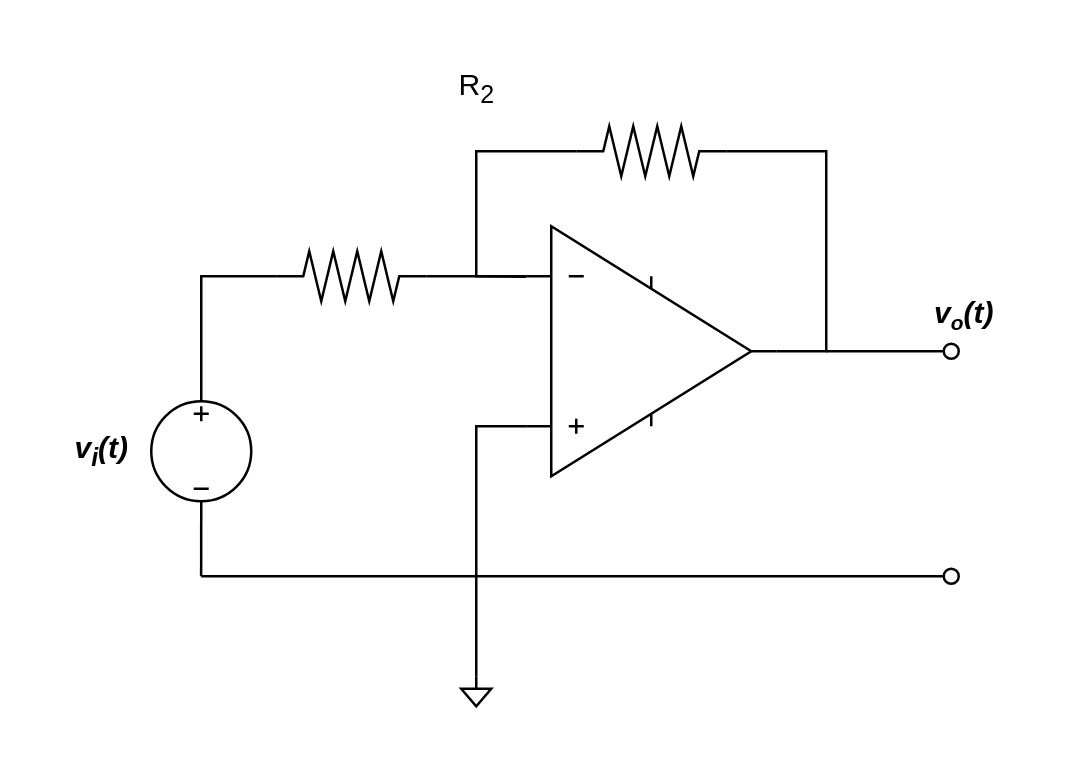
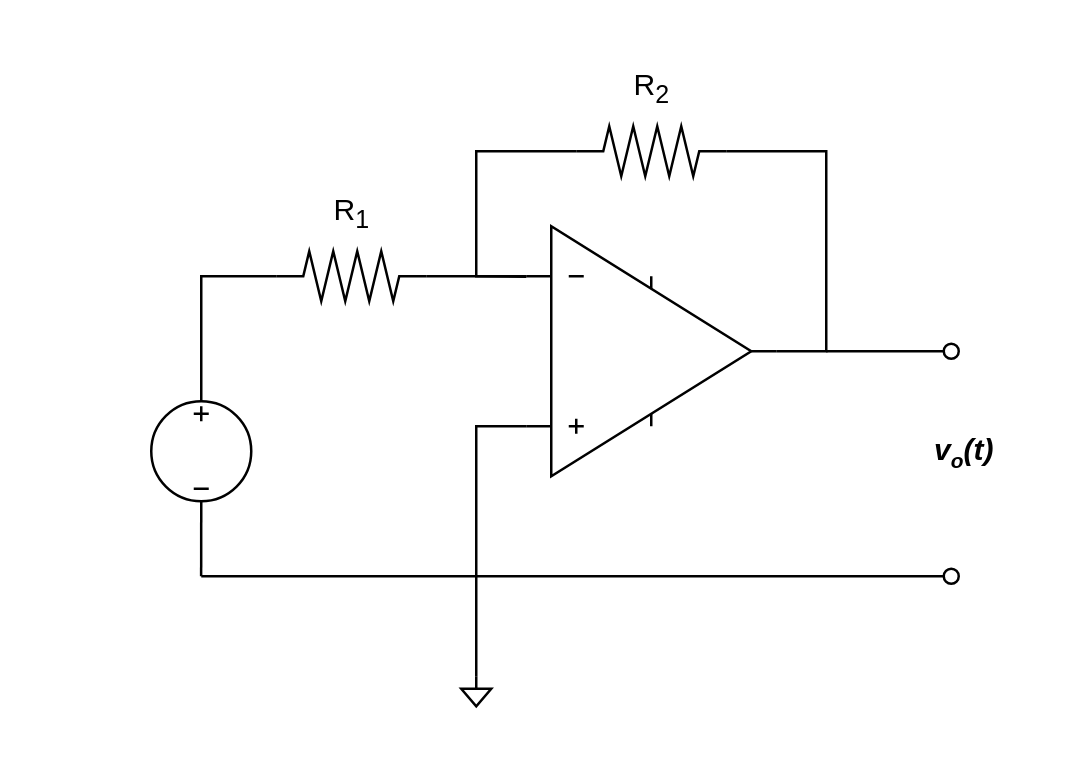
  <mxCell id="0" />
  <mxCell id="1" parent="0" />
  <mxCell id="2" style="edgeStyle=orthogonalEdgeStyle;rounded=0;orthogonalLoop=1;jettySize=auto;html=1;exitX=0;exitY=0.8;exitDx=0;exitDy=0;entryX=0.5;entryY=0;entryDx=0;entryDy=0;endArrow=none;endFill=0;" edge="1" parent="1" source="3" target="4"><mxGeometry relative="1" as="geometry" /></mxCell>
  <mxCell id="3" value="" style="shape=stencil(rZbRboMgGIWfhttFIUZ3ubjtPailk5SCAdpub18UbQpWZsHEmPAf+TyeH1SAatXijgCYtQB9AgjzLDNnM756Y6w60mhbvGBJ8Y4RqygtxZFc6V6PDMpbIqnuVfQFsg9zTX+guhGcGwgVXDnKg25gmHIzN/u1sPH2f+PoDdpxZ+5wIprI0aatAvgdDa62AuceuNjM8YTyw0iDVM8hqDaVpY6heoeb448UZ76fz1rUDkKSJ8JdpozZ1RR4qA7362wmTPJJXMhDL7wuh/KaCIzyZcJ9P7zCeHcZxSpEw4QK5WDqC1GYTf1fiNsn7T7iBkmvQ4RMVOkm1iFcE1Hd9l3EMFwbhYuAxes2fES6izLdRUxL8jJ5YUCU7MJbnmUZ4cLLAiVnEbNTvSzCiMg31TBt9r0YqvaXZSjcAA==);whiteSpace=wrap;html=1;" vertex="1" parent="1"><mxGeometry x="210" y="90" width="100" height="100" as="geometry" /></mxCell>
  <mxCell id="4" value="" style="shape=stencil(tZRNDoIwEIVP063pj7g3qPcoOEojtKRU1NtbqBgr1CjChmTey3y8ZqZFLK4yXgKiOENsgyil2H5sefFLXpWQGqfVXAue5OCcymh1govYmwdByAy0MI3LtgivUcPAiMWpktJChJKV57z4FsaFtL346mCP39+8qrT8AgxopxKnIrr7HruI5gGTmfL62C795HmnA/uJyVyDmwxMxmNZbJXQcrM44enpqNVZ7vtdQe+gNAwYT1vkubt4H45Z8uZK9ozOLlQNL+cfvGnD6I6QCxkmRL8Tlv8C3iIQOgKxmjjER0K7BIE52ac5NOG2rbcireqe81a4Aw==);whiteSpace=wrap;html=1;" vertex="1" parent="1"><mxGeometry x="180" y="270" width="20" height="20" as="geometry" /></mxCell>
  <mxCell id="5" style="edgeStyle=orthogonalEdgeStyle;rounded=0;orthogonalLoop=1;jettySize=auto;html=1;exitX=1;exitY=0.5;exitDx=0;exitDy=0;exitPerimeter=0;entryX=0;entryY=0.2;entryDx=0;entryDy=0;endArrow=none;endFill=0;" edge="1" parent="1" source="6" target="3"><mxGeometry relative="1" as="geometry"><Array as="points"><mxPoint x="190" y="60" /><mxPoint x="190" y="110" /></Array></mxGeometry></mxCell>
  <mxCell id="6" value="" style="pointerEvents=1;verticalLabelPosition=middle;shadow=0;dashed=0;align=left;html=1;verticalAlign=top;shape=mxgraph.electrical.resistors.resistor_2;labelPosition=center;spacingBottom=0;spacingLeft=25;direction=west;spacing=0;spacingTop=10;points=[[0,0.5,0,0,0],[0.5,0,0,0,-3],[0.5,1,0,0,2],[1,0.5,0,0,0]];fillColor=none;" vertex="1" parent="1"><mxGeometry x="230" y="50" width="60" height="20" as="geometry" /></mxCell>
  <mxCell id="7" style="edgeStyle=orthogonalEdgeStyle;rounded=0;orthogonalLoop=1;jettySize=auto;html=1;exitX=0;exitY=0.5;exitDx=0;exitDy=0;exitPerimeter=0;endArrow=none;endFill=0;" edge="1" parent="1" source="8"><mxGeometry relative="1" as="geometry"><mxPoint x="210" y="110.2" as="targetPoint" /></mxGeometry></mxCell>
  <mxCell id="8" value="" style="pointerEvents=1;verticalLabelPosition=middle;shadow=0;dashed=0;align=left;html=1;verticalAlign=top;shape=mxgraph.electrical.resistors.resistor_2;labelPosition=center;spacingBottom=0;spacingLeft=25;direction=west;spacing=0;spacingTop=10;points=[[0,0.5,0,0,0],[0.5,0,0,0,-3],[0.5,1,0,0,2],[1,0.5,0,0,0]];fillColor=none;" vertex="1" parent="1"><mxGeometry x="110" y="100" width="60" height="20" as="geometry" /></mxCell>
  <mxCell id="9" style="edgeStyle=orthogonalEdgeStyle;rounded=0;orthogonalLoop=1;jettySize=auto;html=1;exitX=0.5;exitY=1;exitDx=0;exitDy=0;exitPerimeter=0;endArrow=none;endFill=0;" edge="1" parent="1" source="10"><mxGeometry relative="1" as="geometry"><mxPoint x="79.959" y="230" as="targetPoint" /></mxGeometry></mxCell>
  <mxCell id="10" value="" style="pointerEvents=1;verticalLabelPosition=middle;shadow=0;dashed=0;align=left;html=1;verticalAlign=top;shape=mxgraph.electrical.signal_sources.source;aspect=fixed;points=[[0.5,0,0],[1,0.5,0],[0.5,1,0],[0,0.5,0]];elSignalType=dc3;direction=east;labelPosition=center;spacingBottom=0;spacingLeft=40;spacing=0;spacingTop=20;fillColor=none;" vertex="1" parent="1"><mxGeometry x="60" y="160" width="40" height="40" as="geometry" /></mxCell>
  <mxCell id="11" style="edgeStyle=orthogonalEdgeStyle;rounded=0;orthogonalLoop=1;jettySize=auto;html=1;exitX=0.5;exitY=0;exitDx=0;exitDy=0;exitPerimeter=0;entryX=1;entryY=0.5;entryDx=0;entryDy=0;entryPerimeter=0;endArrow=none;endFill=0;" edge="1" parent="1" source="10" target="8"><mxGeometry relative="1" as="geometry"><Array as="points"><mxPoint x="80" y="110" /></Array></mxGeometry></mxCell>
  <mxCell id="12" style="edgeStyle=orthogonalEdgeStyle;rounded=0;orthogonalLoop=1;jettySize=auto;html=1;exitX=1;exitY=0.5;exitDx=0;exitDy=0;entryX=0;entryY=0.5;entryDx=0;entryDy=0;entryPerimeter=0;endArrow=none;endFill=0;" edge="1" parent="1" source="3" target="6"><mxGeometry relative="1" as="geometry"><Array as="points"><mxPoint x="330" y="140" /><mxPoint x="330" y="60" /></Array></mxGeometry></mxCell>
- <mxCell id="13" value="&lt;i&gt;&lt;b&gt;v&lt;sub&gt;i&lt;/sub&gt;(t)&lt;/b&gt;&lt;/i&gt;" style="text;html=1;align=center;verticalAlign=middle;resizable=0;points=[];autosize=1;strokeColor=none;fillColor=none;" vertex="1" parent="1"><mxGeometry x="20" y="165" width="40" height="30" as="geometry" /></mxCell>
- <mxCell id="14" value="&lt;i&gt;&lt;b&gt;v&lt;span style=&quot;font-size: 10px;&quot;&gt;&lt;sub&gt;o&lt;/sub&gt;&lt;/span&gt;(t)&lt;/b&gt;&lt;/i&gt;" style="text;html=1;align=center;verticalAlign=middle;resizable=0;points=[];autosize=1;strokeColor=none;fillColor=none;" vertex="1" parent="1"><mxGeometry x="360" y="110" width="50" height="30" as="geometry" /></mxCell>
+ <mxCell id="14" value="&lt;i&gt;&lt;b&gt;v&lt;span style=&quot;font-size: 10px;&quot;&gt;&lt;sub&gt;o&lt;/sub&gt;&lt;/span&gt;(t)&lt;/b&gt;&lt;/i&gt;" style="text;html=1;align=center;verticalAlign=middle;resizable=0;points=[];autosize=1;strokeColor=none;fillColor=none;" vertex="1" parent="1"><mxGeometry x="360" y="165" width="50" height="30" as="geometry" /></mxCell>
  <mxCell id="15" value="" style="edgeStyle=none;orthogonalLoop=1;jettySize=auto;html=1;rounded=0;endArrow=oval;endFill=0;" edge="1" parent="1"><mxGeometry width="80" relative="1" as="geometry"><mxPoint x="330" y="140" as="sourcePoint" /><mxPoint x="380" y="140" as="targetPoint" /><Array as="points" /></mxGeometry></mxCell>
- <mxCell id="17" value="R&lt;sub&gt;2&lt;/sub&gt;" style="text;html=1;align=center;verticalAlign=middle;resizable=0;points=[];autosize=1;strokeColor=none;fillColor=none;" vertex="1" parent="1"><mxGeometry x="170" y="20" width="40" height="30" as="geometry" /></mxCell>
+ <mxCell id="16" value="R&lt;sub&gt;1&lt;/sub&gt;" style="text;html=1;align=center;verticalAlign=middle;resizable=0;points=[];autosize=1;strokeColor=none;fillColor=none;" vertex="1" parent="1"><mxGeometry x="120" y="70" width="40" height="30" as="geometry" /></mxCell>
+ <mxCell id="17" value="R&lt;sub&gt;2&lt;/sub&gt;" style="text;html=1;align=center;verticalAlign=middle;resizable=0;points=[];autosize=1;strokeColor=none;fillColor=none;" vertex="1" parent="1"><mxGeometry x="240" y="20" width="40" height="30" as="geometry" /></mxCell>
  <mxCell id="18" value="" style="edgeStyle=none;orthogonalLoop=1;jettySize=auto;html=1;rounded=0;endArrow=oval;endFill=0;" edge="1" parent="1"><mxGeometry width="80" relative="1" as="geometry"><mxPoint x="80" y="230" as="sourcePoint" /><mxPoint x="380" y="230" as="targetPoint" /><Array as="points" /></mxGeometry></mxCell>
